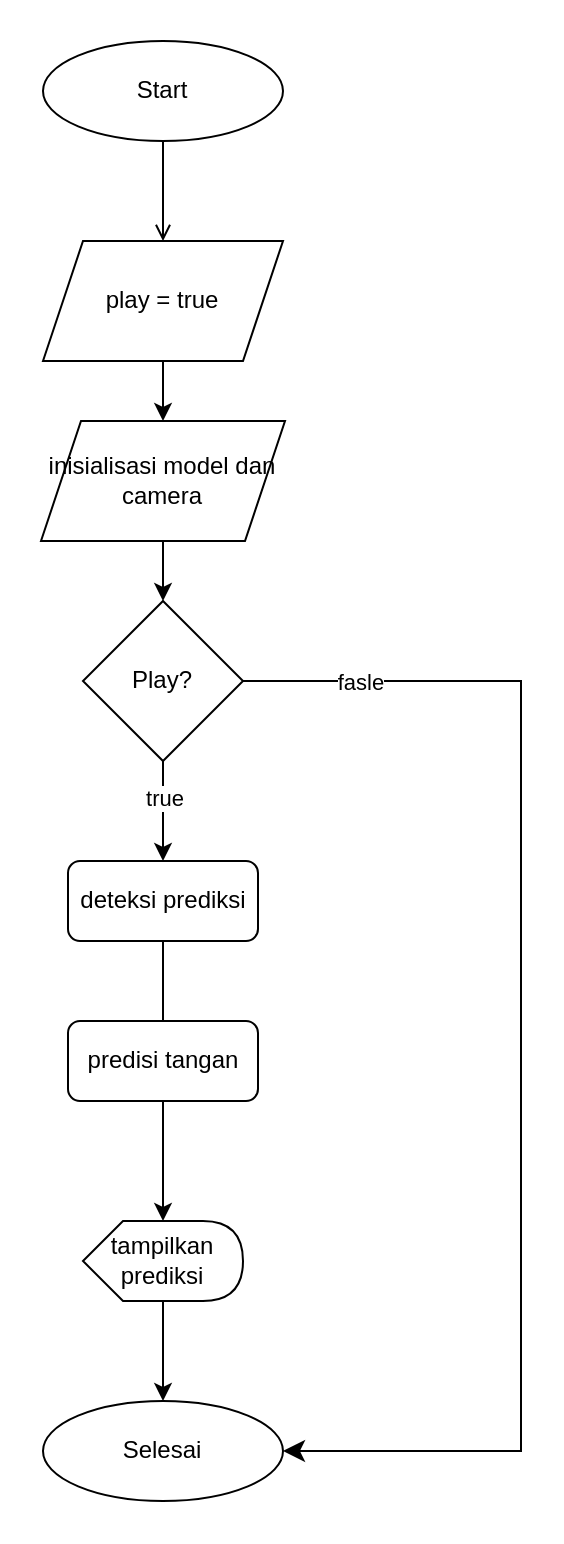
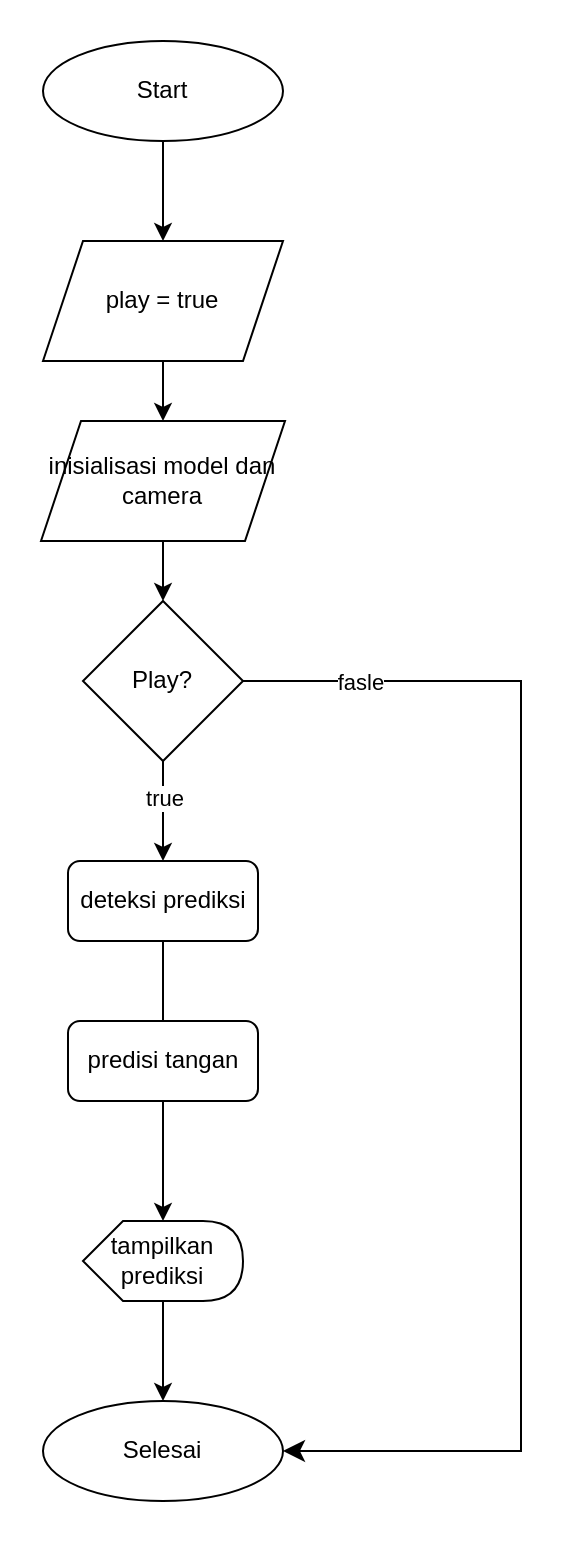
  <mxCell id="0" />
  <mxCell id="1" parent="0" />
- <mxCell id="2" style="edgeStyle=none;html=1;entryX=0.5;entryY=0;entryDx=0;entryDy=0;endArrow=open;" parent="1" source="3" target="5" edge="1"><mxGeometry relative="1" as="geometry" /></mxCell>
+ <mxCell id="2" style="edgeStyle=none;html=1;entryX=0.5;entryY=0;entryDx=0;entryDy=0;" parent="1" source="3" target="5" edge="1"><mxGeometry relative="1" as="geometry" /></mxCell>
  <mxCell id="3" value="Start" style="ellipse;whiteSpace=wrap;html=1;" parent="1" vertex="1"><mxGeometry x="21" y="20" width="120" height="50" as="geometry" /></mxCell>
  <mxCell id="4" style="edgeStyle=none;html=1;entryX=0.5;entryY=0;entryDx=0;entryDy=0;" parent="1" source="5" target="11" edge="1"><mxGeometry relative="1" as="geometry" /></mxCell>
  <mxCell id="5" value="play = true" style="shape=parallelogram;perimeter=parallelogramPerimeter;whiteSpace=wrap;html=1;fixedSize=1;" parent="1" vertex="1"><mxGeometry x="21" y="120" width="120" height="60" as="geometry" /></mxCell>
  <mxCell id="6" style="edgeStyle=none;html=1;entryX=0.5;entryY=0;entryDx=0;entryDy=0;" parent="1" source="8" target="13" edge="1"><mxGeometry relative="1" as="geometry"><mxPoint x="78.5" y="410" as="targetPoint" /></mxGeometry></mxCell>
  <mxCell id="7" value="true" style="edgeLabel;html=1;align=center;verticalAlign=middle;resizable=0;points=[];" parent="6" vertex="1" connectable="0"><mxGeometry x="-0.274" relative="1" as="geometry"><mxPoint as="offset" /></mxGeometry></mxCell>
  <mxCell id="8" value="Play?" style="rhombus;whiteSpace=wrap;html=1;" parent="1" vertex="1"><mxGeometry x="41" y="300" width="80" height="80" as="geometry" /></mxCell>
  <mxCell id="9" value="Selesai" style="ellipse;whiteSpace=wrap;html=1;" parent="1" vertex="1"><mxGeometry x="21" y="700" width="120" height="50" as="geometry" /></mxCell>
  <mxCell id="10" style="edgeStyle=none;html=1;entryX=0.5;entryY=0;entryDx=0;entryDy=0;" parent="1" source="11" target="8" edge="1"><mxGeometry relative="1" as="geometry" /></mxCell>
  <mxCell id="11" value="inisialisasi model dan camera" style="shape=parallelogram;perimeter=parallelogramPerimeter;whiteSpace=wrap;html=1;fixedSize=1;" parent="1" vertex="1"><mxGeometry x="20" y="210" width="122" height="60" as="geometry" /></mxCell>
  <mxCell id="12" style="edgeStyle=none;html=1;startArrow=none;entryX=0;entryY=0;entryDx=40;entryDy=0;entryPerimeter=0;" parent="1" source="19" target="15" edge="1"><mxGeometry relative="1" as="geometry"><mxPoint x="81" y="590" as="targetPoint" /></mxGeometry></mxCell>
  <mxCell id="13" value="deteksi prediksi" style="rounded=1;whiteSpace=wrap;html=1;" parent="1" vertex="1"><mxGeometry x="33.5" y="430" width="95" height="40" as="geometry" /></mxCell>
  <mxCell id="14" style="edgeStyle=none;html=1;entryX=0.5;entryY=0;entryDx=0;entryDy=0;" parent="1" source="15" target="9" edge="1"><mxGeometry relative="1" as="geometry" /></mxCell>
  <mxCell id="15" value="tampilkan prediksi" style="shape=display;whiteSpace=wrap;html=1;" parent="1" vertex="1"><mxGeometry x="41" y="610" width="80" height="40" as="geometry" /></mxCell>
  <mxCell id="16" value="" style="edgeStyle=elbowEdgeStyle;elbow=horizontal;endArrow=classic;html=1;curved=0;rounded=0;endSize=8;startSize=8;exitX=1;exitY=0.5;exitDx=0;exitDy=0;entryX=1;entryY=0.5;entryDx=0;entryDy=0;" parent="1" source="8" target="9" edge="1"><mxGeometry width="50" height="50" relative="1" as="geometry"><mxPoint x="136" y="645" as="sourcePoint" /><mxPoint x="128.5" y="850" as="targetPoint" /><Array as="points"><mxPoint x="260" y="650" /></Array></mxGeometry></mxCell>
  <mxCell id="17" value="fasle" style="edgeLabel;html=1;align=center;verticalAlign=middle;resizable=0;points=[];" parent="16" vertex="1" connectable="0"><mxGeometry x="-0.82" relative="1" as="geometry"><mxPoint as="offset" /></mxGeometry></mxCell>
  <mxCell id="18" value="" style="edgeStyle=none;html=1;entryX=0.5;entryY=0;entryDx=0;entryDy=0;endArrow=none;" edge="1" parent="1" source="13" target="19"><mxGeometry relative="1" as="geometry"><mxPoint x="80.75" y="470" as="sourcePoint" /><mxPoint x="78.5" y="650" as="targetPoint" /></mxGeometry></mxCell>
  <mxCell id="19" value="predisi tangan" style="rounded=1;whiteSpace=wrap;html=1;" vertex="1" parent="1"><mxGeometry x="33.5" y="510" width="95" height="40" as="geometry" /></mxCell>
